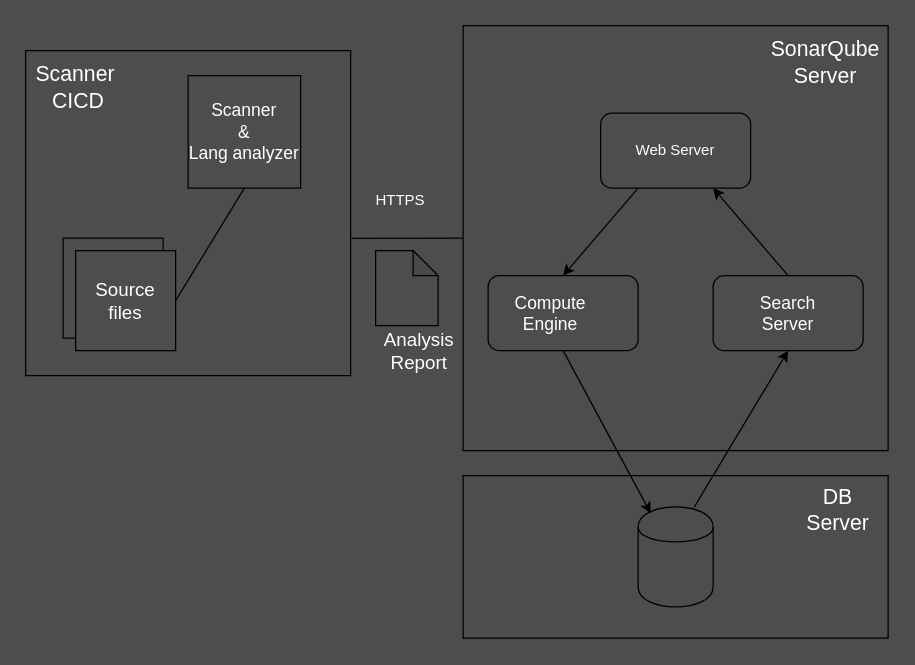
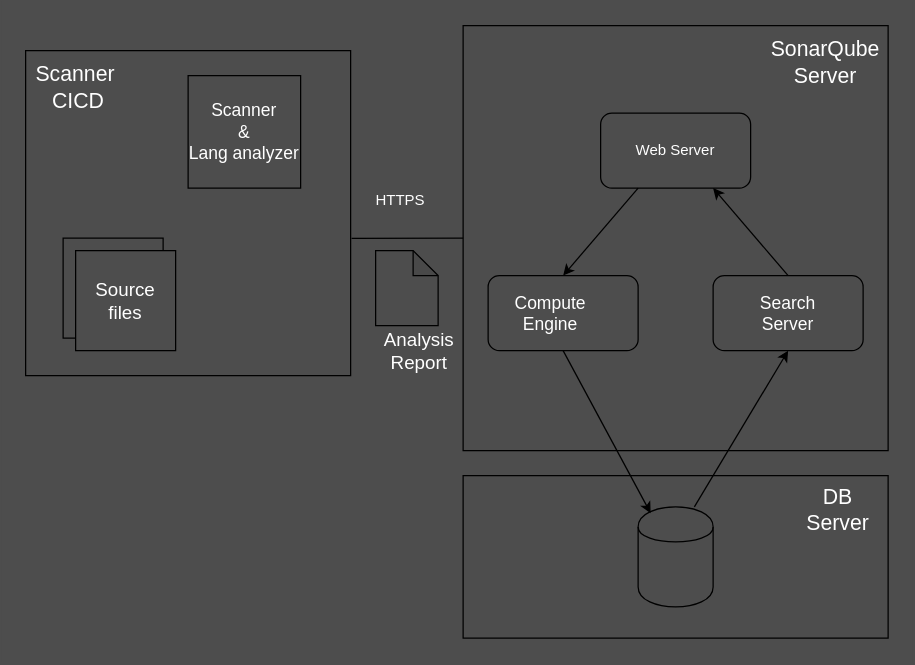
  <mxCell id="0" />
  <mxCell id="1" parent="0" />
  <mxCell id="2" value="" style="whiteSpace=wrap;html=1;aspect=fixed;strokeColor=#000000;fillColor=#4D4D4D;" parent="1" vertex="1"><mxGeometry x="20" y="40" width="260" height="260" as="geometry" /></mxCell>
  <mxCell id="3" value="&lt;font style=&quot;font-size: 17px&quot; color=&quot;#ffffff&quot;&gt;Scanner&lt;br&gt;&amp;nbsp;CICD&lt;/font&gt;" style="text;html=1;align=center;verticalAlign=middle;whiteSpace=wrap;rounded=0;" parent="1" vertex="1"><mxGeometry x="40" y="60" width="40" height="20" as="geometry" /></mxCell>
  <mxCell id="4" value="&lt;font style=&quot;font-size: 14px&quot; color=&quot;#ffffff&quot;&gt;Scanner&lt;br&gt;&amp;amp;&lt;br&gt;Lang analyzer&lt;/font&gt;" style="whiteSpace=wrap;html=1;aspect=fixed;fillColor=#4d4d4d;" parent="1" vertex="1"><mxGeometry x="150" y="60" width="90" height="90" as="geometry" /></mxCell>
  <mxCell id="5" value="" style="whiteSpace=wrap;html=1;aspect=fixed;fillColor=#4d4d4d;" parent="1" vertex="1"><mxGeometry x="50" y="190" width="80" height="80" as="geometry" /></mxCell>
  <mxCell id="6" value="&lt;font style=&quot;font-size: 15px&quot;&gt;&lt;font color=&quot;#ffffff&quot;&gt;Source&lt;br&gt;files&lt;/font&gt;&lt;br&gt;&lt;/font&gt;" style="whiteSpace=wrap;html=1;aspect=fixed;fillColor=#4d4d4d;" parent="1" vertex="1"><mxGeometry x="60" y="200" width="80" height="80" as="geometry" /></mxCell>
- <mxCell id="7" value="" style="endArrow=none;html=1;entryX=0.5;entryY=1;entryDx=0;entryDy=0;exitX=1;exitY=0.5;exitDx=0;exitDy=0;" parent="1" source="6" target="4" edge="1"><mxGeometry width="50" height="50" relative="1" as="geometry"><mxPoint x="140" y="215" as="sourcePoint" /><mxPoint x="190" y="165" as="targetPoint" /></mxGeometry></mxCell>
  <mxCell id="8" value="" style="whiteSpace=wrap;html=1;aspect=fixed;fillColor=#4d4d4d;" parent="1" vertex="1"><mxGeometry x="370" y="20" width="340" height="340" as="geometry" /></mxCell>
  <mxCell id="9" value="&lt;font color=&quot;#ffffff&quot;&gt;HTTPS&lt;/font&gt;" style="text;html=1;strokeColor=none;fillColor=none;align=center;verticalAlign=middle;whiteSpace=wrap;rounded=0;" parent="1" vertex="1"><mxGeometry x="300" y="150" width="40" height="20" as="geometry" /></mxCell>
  <mxCell id="10" value="&lt;font style=&quot;font-size: 15px&quot;&gt;&lt;font color=&quot;#ffffff&quot;&gt;Analysis&lt;br&gt;Report&lt;/font&gt;&lt;br&gt;&lt;/font&gt;" style="text;html=1;strokeColor=none;fillColor=none;align=center;verticalAlign=middle;whiteSpace=wrap;rounded=0;" parent="1" vertex="1"><mxGeometry x="315" y="270" width="40" height="20" as="geometry" /></mxCell>
  <mxCell id="11" value="" style="endArrow=none;html=1;entryX=0;entryY=0.5;entryDx=0;entryDy=0;exitX=1.003;exitY=0.578;exitDx=0;exitDy=0;exitPerimeter=0;" parent="1" source="2" target="8" edge="1"><mxGeometry width="50" height="50" relative="1" as="geometry"><mxPoint x="280" y="185" as="sourcePoint" /><mxPoint x="330" y="135" as="targetPoint" /></mxGeometry></mxCell>
  <mxCell id="12" value="&lt;font style=&quot;font-size: 17px&quot; color=&quot;#ffffff&quot;&gt;SonarQube&lt;br&gt;Server&lt;/font&gt;" style="text;html=1;strokeColor=none;fillColor=none;align=center;verticalAlign=middle;whiteSpace=wrap;rounded=0;" parent="1" vertex="1"><mxGeometry x="640" y="40" width="40" height="20" as="geometry" /></mxCell>
  <mxCell id="13" value="&lt;font color=&quot;#ffffff&quot;&gt;Web Server&lt;/font&gt;" style="rounded=1;whiteSpace=wrap;html=1;fillColor=#4d4d4d;" parent="1" vertex="1"><mxGeometry x="480" y="90" width="120" height="60" as="geometry" /></mxCell>
  <mxCell id="14" value="" style="rounded=1;whiteSpace=wrap;html=1;fillColor=#4d4d4d;" parent="1" vertex="1"><mxGeometry x="390" y="220" width="120" height="60" as="geometry" /></mxCell>
  <mxCell id="15" value="" style="rounded=1;whiteSpace=wrap;html=1;fillColor=#4d4d4d;" parent="1" vertex="1"><mxGeometry x="570" y="220" width="120" height="60" as="geometry" /></mxCell>
  <mxCell id="16" value="&lt;font style=&quot;font-size: 14px&quot; color=&quot;#ffffff&quot;&gt;Compute Engine&lt;/font&gt;" style="text;html=1;strokeColor=none;fillColor=none;align=center;verticalAlign=middle;whiteSpace=wrap;rounded=0;" parent="1" vertex="1"><mxGeometry x="420" y="240" width="40" height="20" as="geometry" /></mxCell>
  <mxCell id="17" value="&lt;font style=&quot;font-size: 14px&quot; color=&quot;#ffffff&quot;&gt;Search Server&lt;/font&gt;" style="text;html=1;strokeColor=none;fillColor=none;align=center;verticalAlign=middle;whiteSpace=wrap;rounded=0;" parent="1" vertex="1"><mxGeometry x="605" y="240" width="50" height="20" as="geometry" /></mxCell>
  <mxCell id="18" value="" style="endArrow=classic;html=1;entryX=0.5;entryY=0;entryDx=0;entryDy=0;exitX=0.25;exitY=1;exitDx=0;exitDy=0;" parent="1" source="13" target="14" edge="1"><mxGeometry width="50" height="50" relative="1" as="geometry"><mxPoint x="540" y="155" as="sourcePoint" /><mxPoint x="590" y="105" as="targetPoint" /></mxGeometry></mxCell>
  <mxCell id="19" value="" style="endArrow=classic;html=1;entryX=0.75;entryY=1;entryDx=0;entryDy=0;" parent="1" target="13" edge="1"><mxGeometry width="50" height="50" relative="1" as="geometry"><mxPoint x="630" y="220" as="sourcePoint" /><mxPoint x="680" y="170" as="targetPoint" /></mxGeometry></mxCell>
  <mxCell id="20" value="" style="rounded=0;whiteSpace=wrap;html=1;fillColor=#4d4d4d;" parent="1" vertex="1"><mxGeometry x="370" y="380" width="340" height="130" as="geometry" /></mxCell>
  <mxCell id="21" value="" style="shape=cylinder;whiteSpace=wrap;html=1;boundedLbl=1;backgroundOutline=1;fillColor=#4d4d4d;" parent="1" vertex="1"><mxGeometry x="510" y="405" width="60" height="80" as="geometry" /></mxCell>
  <mxCell id="22" value="&lt;font style=&quot;font-size: 17px&quot; color=&quot;#ffffff&quot;&gt;DB&lt;br&gt;Server&lt;/font&gt;" style="text;html=1;strokeColor=none;fillColor=none;align=center;verticalAlign=middle;whiteSpace=wrap;rounded=0;" parent="1" vertex="1"><mxGeometry x="650" y="395" width="40" height="25" as="geometry" /></mxCell>
  <mxCell id="23" value="" style="endArrow=classic;html=1;entryX=0.5;entryY=1;entryDx=0;entryDy=0;" parent="1" target="15" edge="1"><mxGeometry width="50" height="50" relative="1" as="geometry"><mxPoint x="555" y="405" as="sourcePoint" /><mxPoint x="605" y="355" as="targetPoint" /></mxGeometry></mxCell>
  <mxCell id="24" value="" style="endArrow=classic;html=1;" parent="1" edge="1"><mxGeometry width="50" height="50" relative="1" as="geometry"><mxPoint x="450" y="280" as="sourcePoint" /><mxPoint x="520" y="410" as="targetPoint" /></mxGeometry></mxCell>
  <mxCell id="25" value="" style="shape=note;whiteSpace=wrap;html=1;backgroundOutline=1;darkOpacity=0.05;size=20;fillColor=#4d4d4d;" parent="1" vertex="1"><mxGeometry x="300" y="200" width="50" height="60" as="geometry" /></mxCell>
